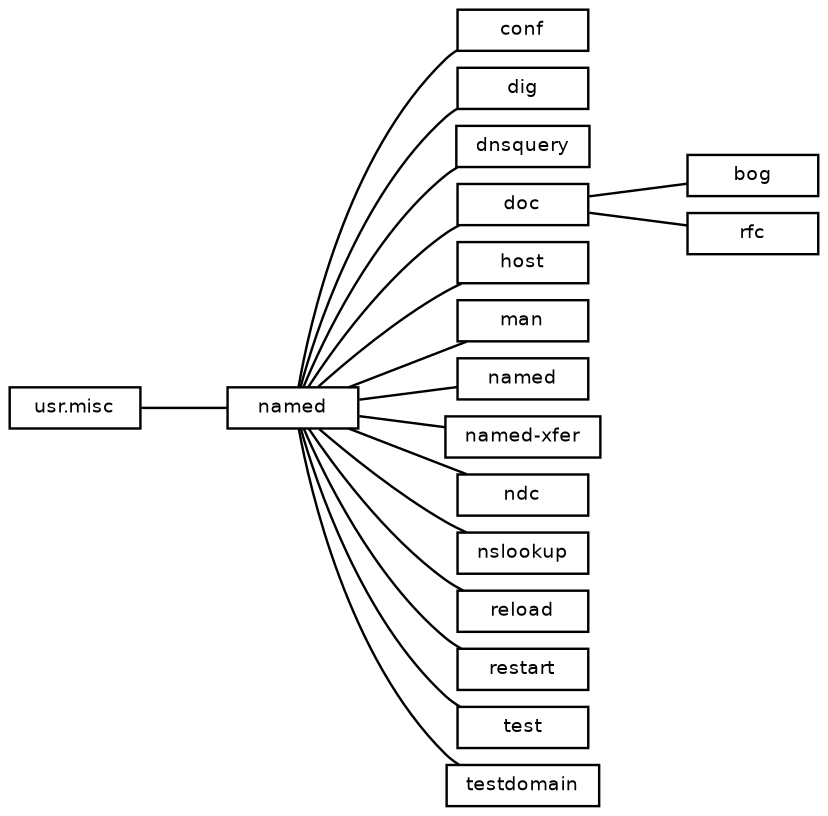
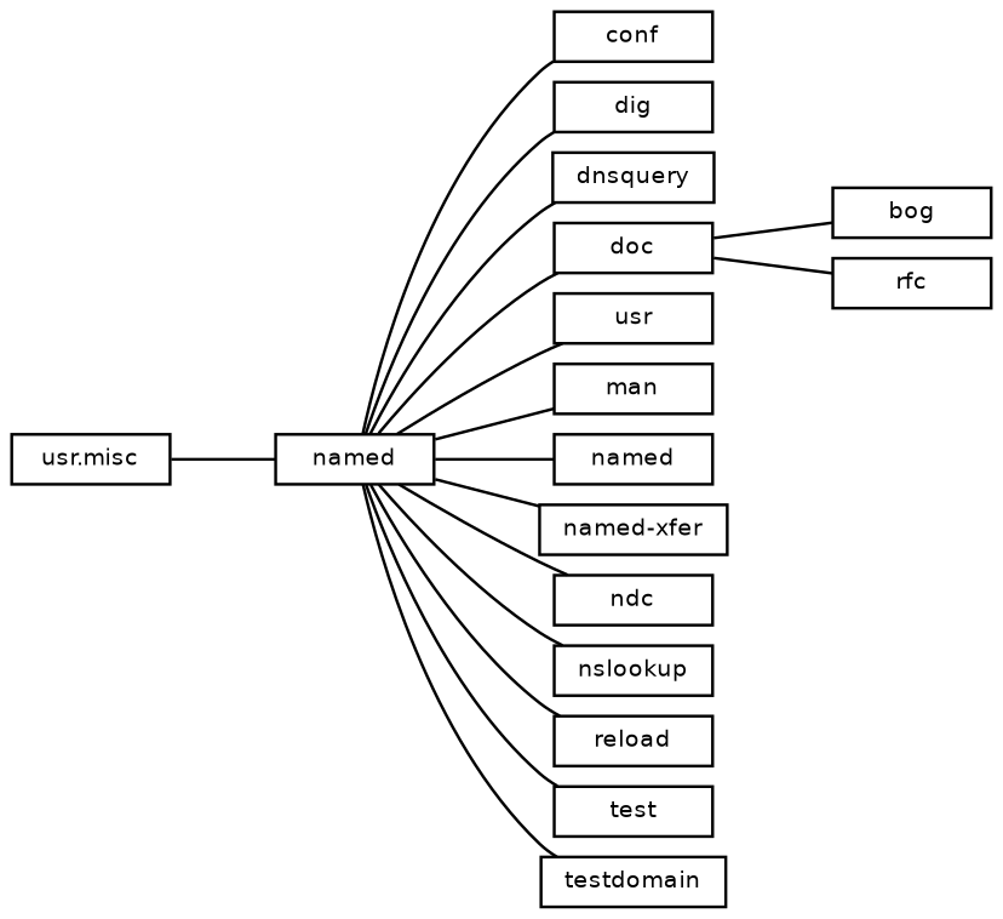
  digraph {
    nodesep=.1
    rankdir=LR
    node [fontname=Helvetica fontsize=8 shape=box]
    edge [arrowhead=none arrowtail=none]
    n1 [height=.15 label="usr.misc"]
    n2 [height=.15 label=named]
    n3 [height=.15 label=conf]
    n4 [height=.15 label=dig]
    n5 [height=.15 label=dnsquery]
    n6 [height=.15 label=doc]
-   n7 [height=.15 label=host]
+   n7 [height=.15 label=usr]
    n8 [height=.15 label=man]
    n9 [height=.15 label=named]
    n10 [height=.15 label="named-xfer"]
    n11 [height=.15 label=ndc]
    n12 [height=.15 label=nslookup]
    n13 [height=.15 label=reload]
-   n14 [height=.15 label=restart]
    n15 [height=.15 label=test]
    n16 [height=.15 label=testdomain]
    n17 [height=.15 label=bog]
    n18 [height=.15 label=rfc]
    n1 -> n2
    n2 -> n3
    n2 -> n4
    n2 -> n5
    n2 -> n6
    n2 -> n7
    n2 -> n8
    n2 -> n9
    n2 -> n10
    n2 -> n11
    n2 -> n12
    n2 -> n13
-   n2 -> n14
    n2 -> n15
    n2 -> n16
    n6 -> n17
    n6 -> n18
  }
